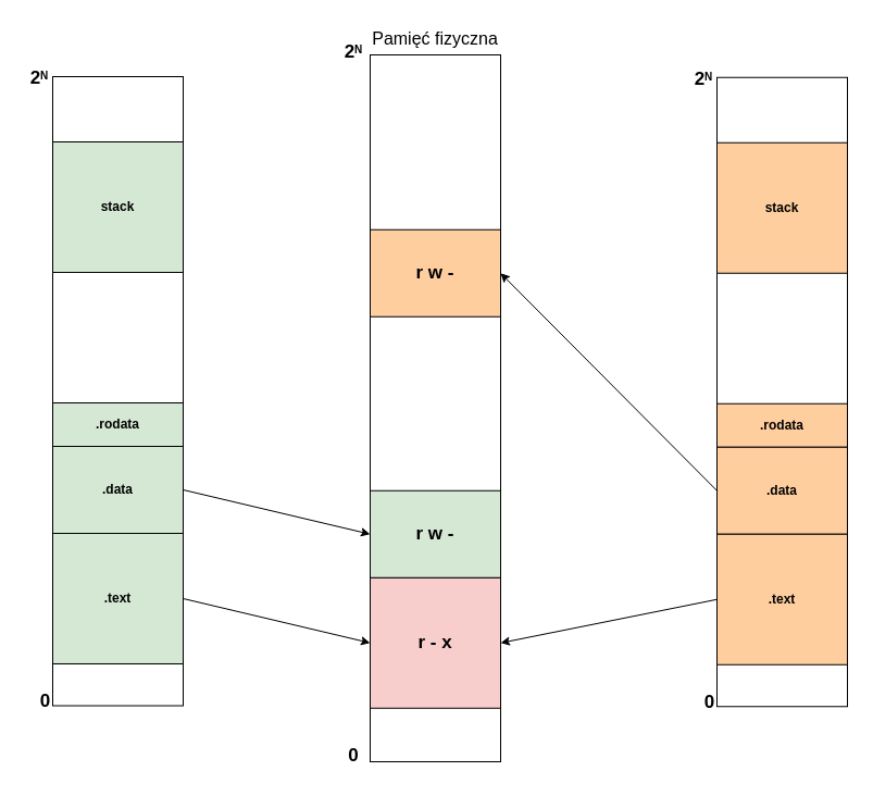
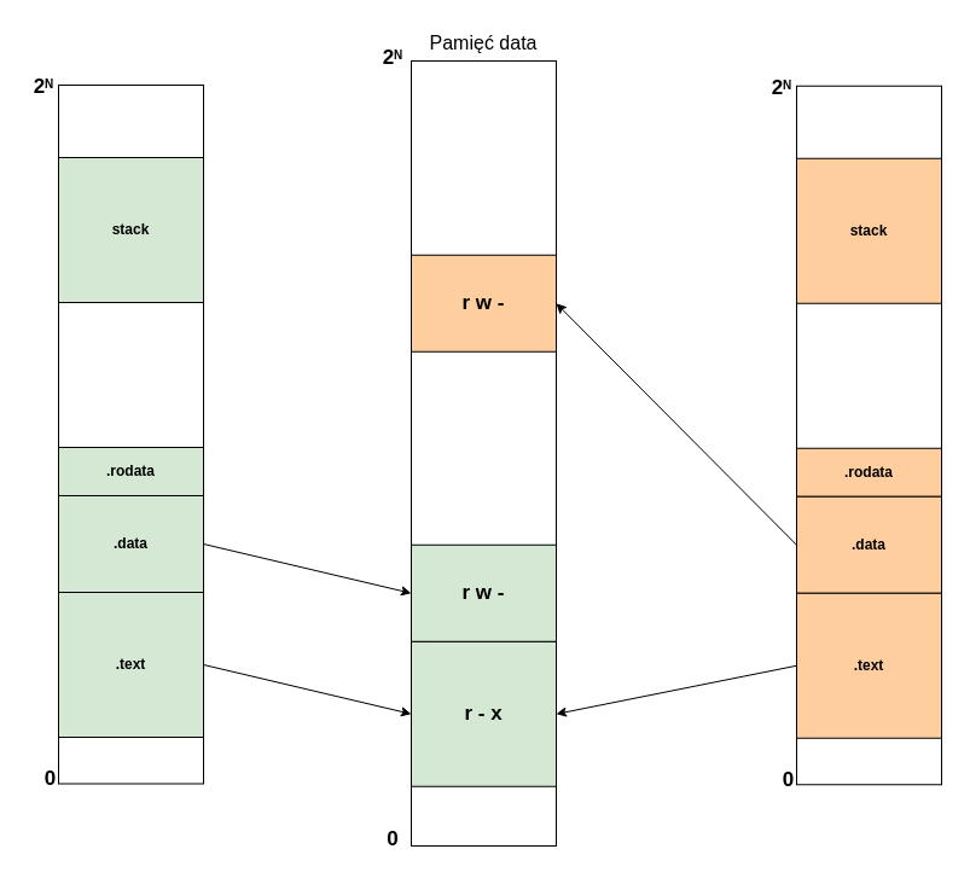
  <mxCell id="0" />
  <mxCell id="1" parent="0" />
  <mxCell id="2" value="" style="rounded=0;whiteSpace=wrap;html=1;strokeWidth=1;fillColor=none;" parent="1" vertex="1"><mxGeometry x="48" y="70" width="120" height="578.5" as="geometry" /></mxCell>
  <mxCell id="3" value="" style="rounded=0;whiteSpace=wrap;html=1;strokeWidth=1;" parent="1" vertex="1"><mxGeometry x="340" y="50" width="120" height="650" as="geometry" /></mxCell>
- <mxCell id="4" value="&lt;font style=&quot;font-size: 16px;&quot;&gt;Pamięć fizyczna&lt;/font&gt;" style="text;html=1;align=center;verticalAlign=middle;whiteSpace=wrap;rounded=0;" parent="1" vertex="1"><mxGeometry x="340" y="20" width="120" height="30" as="geometry" /></mxCell>
+ <mxCell id="4" value="&lt;font style=&quot;font-size: 16px;&quot;&gt;Pamięć data&lt;/font&gt;" style="text;html=1;align=center;verticalAlign=middle;whiteSpace=wrap;rounded=0;" parent="1" vertex="1"><mxGeometry x="340" y="20" width="120" height="30" as="geometry" /></mxCell>
  <mxCell id="5" value="" style="endArrow=none;html=1;rounded=0;strokeColor=none;" parent="1" edge="1"><mxGeometry width="50" height="50" relative="1" as="geometry"><mxPoint x="20.43" y="650" as="sourcePoint" /><mxPoint x="20" y="50" as="targetPoint" /></mxGeometry></mxCell>
  <mxCell id="6" value="&lt;font style=&quot;font-size: 17px;&quot;&gt;&lt;b&gt;0&lt;/b&gt;&lt;b&gt;&lt;br&gt;&lt;/b&gt;&lt;/font&gt;" style="text;html=1;align=center;verticalAlign=middle;whiteSpace=wrap;rounded=0;" parent="1" vertex="1"><mxGeometry x="295" y="680" width="60" height="30" as="geometry" /></mxCell>
  <mxCell id="7" value="&lt;font style=&quot;font-size: 17px;&quot;&gt;&lt;b style=&quot;font-size: 17px;&quot;&gt;2&lt;/b&gt;&lt;/font&gt;&lt;font size=&quot;1&quot;&gt;&lt;b&gt;&lt;sup style=&quot;font-size: 10px;&quot;&gt;N&lt;/sup&gt;&lt;/b&gt;&lt;/font&gt;" style="text;html=1;align=center;verticalAlign=middle;whiteSpace=wrap;rounded=0;fontSize=17;" parent="1" vertex="1"><mxGeometry x="295" y="33" width="60" height="30" as="geometry" /></mxCell>
  <mxCell id="8" value="" style="endArrow=none;html=1;rounded=0;strokeColor=none;" parent="1" edge="1"><mxGeometry width="50" height="50" relative="1" as="geometry"><mxPoint x="780.43" y="658.5" as="sourcePoint" /><mxPoint x="780" y="58.5" as="targetPoint" /></mxGeometry></mxCell>
  <mxCell id="9" value="&lt;font style=&quot;font-size: 17px;&quot;&gt;&lt;b style=&quot;font-size: 17px;&quot;&gt;2&lt;/b&gt;&lt;/font&gt;&lt;font size=&quot;1&quot;&gt;&lt;b&gt;&lt;sup style=&quot;font-size: 10px;&quot;&gt;N&lt;/sup&gt;&lt;/b&gt;&lt;/font&gt;" style="text;html=1;align=center;verticalAlign=middle;whiteSpace=wrap;rounded=0;fontSize=17;" parent="1" vertex="1"><mxGeometry x="21" y="57" width="30" height="30" as="geometry" /></mxCell>
  <mxCell id="10" value="&lt;font style=&quot;font-size: 17px;&quot;&gt;&lt;b&gt;0&lt;/b&gt;&lt;b&gt;&lt;br&gt;&lt;/b&gt;&lt;/font&gt;" style="text;html=1;align=center;verticalAlign=middle;whiteSpace=wrap;rounded=0;" parent="1" vertex="1"><mxGeometry x="35" y="630" width="13" height="30" as="geometry" /></mxCell>
  <mxCell id="11" value="&lt;b&gt;stack&lt;/b&gt;" style="rounded=0;whiteSpace=wrap;html=1;fillColor=#D5E8D4;strokeWidth=1;" parent="1" vertex="1"><mxGeometry x="48" y="130" width="120" height="120" as="geometry" /></mxCell>
  <mxCell id="12" value="&lt;b&gt;.rodata&lt;/b&gt;" style="rounded=0;whiteSpace=wrap;html=1;fillColor=#D5E8D4;strokeWidth=1;" parent="1" vertex="1"><mxGeometry x="48" y="370" width="120" height="40" as="geometry" /></mxCell>
  <mxCell id="13" value="&lt;b&gt;.data&lt;/b&gt;" style="rounded=0;whiteSpace=wrap;html=1;fillColor=#D5E8D4;strokeWidth=1;" parent="1" vertex="1"><mxGeometry x="48" y="410" width="120" height="80" as="geometry" /></mxCell>
  <mxCell id="14" value="" style="rounded=0;whiteSpace=wrap;html=1;fillColor=#D5E8D4;strokeWidth=1;" parent="1" vertex="1"><mxGeometry x="48" y="530" width="120" height="40" as="geometry" /></mxCell>
  <mxCell id="15" value="&lt;b&gt;.text&lt;/b&gt;" style="rounded=0;whiteSpace=wrap;html=1;fillColor=#D5E8D4;strokeWidth=1;" parent="1" vertex="1"><mxGeometry x="48" y="490" width="120" height="120" as="geometry" /></mxCell>
- <mxCell id="16" value="&lt;b style=&quot;font-size: 17px;&quot;&gt;r - x&lt;/b&gt;" style="rounded=0;whiteSpace=wrap;html=1;fillColor=#f8cecc;strokeWidth=1;" parent="1" vertex="1"><mxGeometry x="340" y="530.75" width="120" height="120" as="geometry" /></mxCell>
+ <mxCell id="16" value="&lt;b style=&quot;font-size: 17px;&quot;&gt;r - x&lt;/b&gt;" style="rounded=0;whiteSpace=wrap;html=1;fillColor=#D5E8D4;strokeWidth=1;" parent="1" vertex="1"><mxGeometry x="340" y="530.75" width="120" height="120" as="geometry" /></mxCell>
  <mxCell id="17" value="&lt;b style=&quot;font-size: 17px;&quot;&gt;r w -&lt;/b&gt;" style="rounded=0;whiteSpace=wrap;html=1;fillColor=#D5E8D4;strokeWidth=1;" parent="1" vertex="1"><mxGeometry x="340" y="450.75" width="120" height="80" as="geometry" /></mxCell>
  <mxCell id="18" value="" style="rounded=0;whiteSpace=wrap;html=1;strokeWidth=1;fillColor=none;" parent="1" vertex="1"><mxGeometry x="659" y="70.75" width="120" height="578.5" as="geometry" /></mxCell>
  <mxCell id="19" value="&lt;font style=&quot;font-size: 17px;&quot;&gt;&lt;b style=&quot;font-size: 17px;&quot;&gt;2&lt;/b&gt;&lt;/font&gt;&lt;font size=&quot;1&quot;&gt;&lt;b&gt;&lt;sup style=&quot;font-size: 10px;&quot;&gt;N&lt;/sup&gt;&lt;/b&gt;&lt;/font&gt;" style="text;html=1;align=center;verticalAlign=middle;whiteSpace=wrap;rounded=0;fontSize=17;" parent="1" vertex="1"><mxGeometry x="632" y="57.75" width="30" height="30" as="geometry" /></mxCell>
  <mxCell id="20" value="&lt;font style=&quot;font-size: 17px;&quot;&gt;&lt;b&gt;0&lt;/b&gt;&lt;b&gt;&lt;br&gt;&lt;/b&gt;&lt;/font&gt;" style="text;html=1;align=center;verticalAlign=middle;whiteSpace=wrap;rounded=0;" parent="1" vertex="1"><mxGeometry x="646" y="630.75" width="13" height="30" as="geometry" /></mxCell>
  <mxCell id="21" value="&lt;b&gt;stack&lt;/b&gt;" style="rounded=0;whiteSpace=wrap;html=1;fillColor=#FFCE9F;strokeWidth=1;" parent="1" vertex="1"><mxGeometry x="659" y="130.75" width="120" height="120" as="geometry" /></mxCell>
  <mxCell id="22" value="&lt;b&gt;.rodata&lt;/b&gt;" style="rounded=0;whiteSpace=wrap;html=1;fillColor=#FFCE9F;strokeWidth=1;" parent="1" vertex="1"><mxGeometry x="659" y="370.75" width="120" height="40" as="geometry" /></mxCell>
  <mxCell id="23" value="&lt;b&gt;.data&lt;/b&gt;" style="rounded=0;whiteSpace=wrap;html=1;fillColor=#FFCE9F;strokeWidth=1;" parent="1" vertex="1"><mxGeometry x="659" y="410.75" width="120" height="80" as="geometry" /></mxCell>
  <mxCell id="24" value="" style="rounded=0;whiteSpace=wrap;html=1;fillColor=#D5E8D4;strokeWidth=1;" parent="1" vertex="1"><mxGeometry x="659" y="530.75" width="120" height="40" as="geometry" /></mxCell>
  <mxCell id="25" value="&lt;b&gt;.text&lt;/b&gt;" style="rounded=0;whiteSpace=wrap;html=1;fillColor=#FFCE9F;strokeWidth=1;" parent="1" vertex="1"><mxGeometry x="659" y="490.75" width="120" height="120" as="geometry" /></mxCell>
  <mxCell id="26" value="&lt;b style=&quot;font-size: 17px;&quot;&gt;r w -&lt;/b&gt;" style="rounded=0;whiteSpace=wrap;html=1;fillColor=#FFCE9F;strokeWidth=1;" parent="1" vertex="1"><mxGeometry x="340" y="210.75" width="120" height="80" as="geometry" /></mxCell>
  <mxCell id="27" value="" style="endArrow=classic;html=1;rounded=0;entryX=0;entryY=0.5;entryDx=0;entryDy=0;exitX=1;exitY=0.5;exitDx=0;exitDy=0;" parent="1" source="15" target="16" edge="1"><mxGeometry width="50" height="50" relative="1" as="geometry"><mxPoint x="180" y="550" as="sourcePoint" /><mxPoint x="330" y="590" as="targetPoint" /></mxGeometry></mxCell>
  <mxCell id="28" value="" style="endArrow=classic;html=1;rounded=0;exitX=1;exitY=0.5;exitDx=0;exitDy=0;entryX=0;entryY=0.5;entryDx=0;entryDy=0;" parent="1" source="13" target="17" edge="1"><mxGeometry width="50" height="50" relative="1" as="geometry"><mxPoint x="180" y="450" as="sourcePoint" /><mxPoint x="330" y="490" as="targetPoint" /></mxGeometry></mxCell>
  <mxCell id="29" value="" style="endArrow=classic;html=1;rounded=0;entryX=1;entryY=0.5;entryDx=0;entryDy=0;exitX=0;exitY=0.5;exitDx=0;exitDy=0;" parent="1" source="25" target="16" edge="1"><mxGeometry width="50" height="50" relative="1" as="geometry"><mxPoint x="650" y="550" as="sourcePoint" /><mxPoint x="460" y="350.75" as="targetPoint" /></mxGeometry></mxCell>
  <mxCell id="30" value="" style="endArrow=classic;html=1;rounded=0;entryX=1;entryY=0.5;entryDx=0;entryDy=0;exitX=0;exitY=0.5;exitDx=0;exitDy=0;" parent="1" source="23" target="26" edge="1"><mxGeometry width="50" height="50" relative="1" as="geometry"><mxPoint x="650" y="451" as="sourcePoint" /><mxPoint x="470" y="250.75" as="targetPoint" /></mxGeometry></mxCell>
